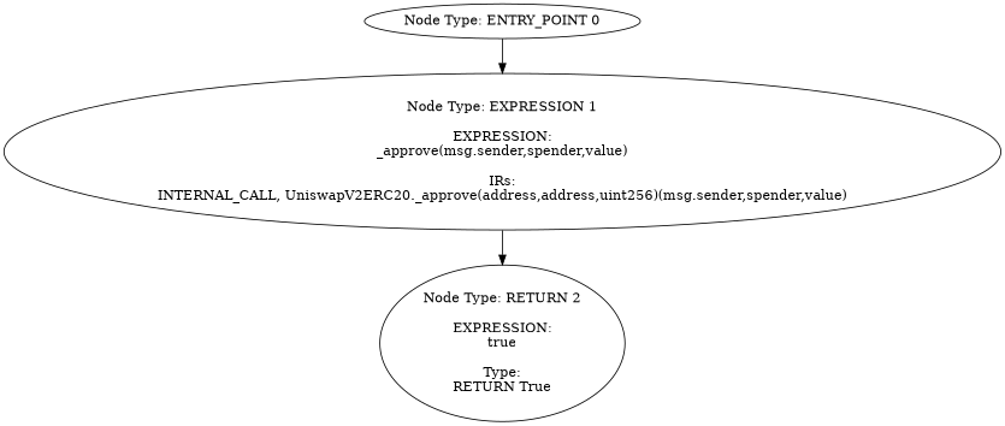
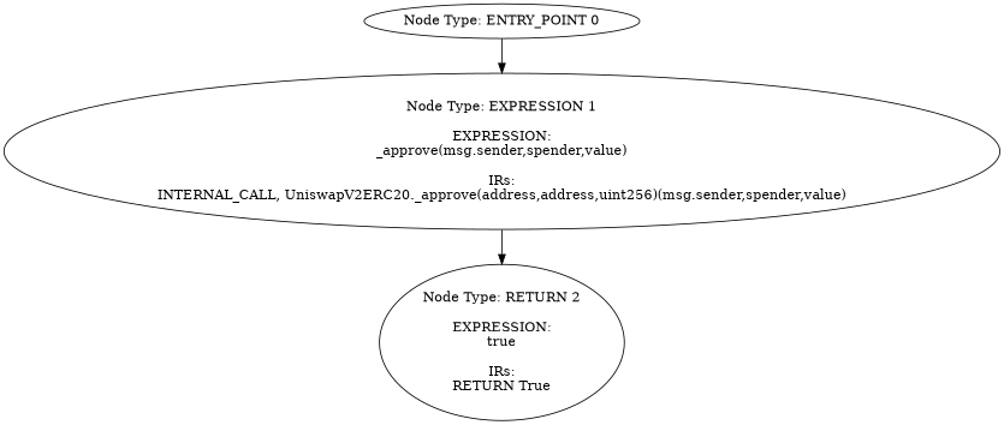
  digraph {
    n1 [label="Node Type: ENTRY_POINT 0\n"]
    n2 [label="Node Type: EXPRESSION 1\n\nEXPRESSION:\n_approve(msg.sender,spender,value)\n\nIRs:\nINTERNAL_CALL, UniswapV2ERC20._approve(address,address,uint256)(msg.sender,spender,value)"]
-   n3 [label="Node Type: RETURN 2\n\nEXPRESSION:\ntrue\n\nType:\nRETURN True"]
+   n3 [label="Node Type: RETURN 2\n\nEXPRESSION:\ntrue\n\nIRs:\nRETURN True"]
    n1 -> n2
    n2 -> n3
  }
